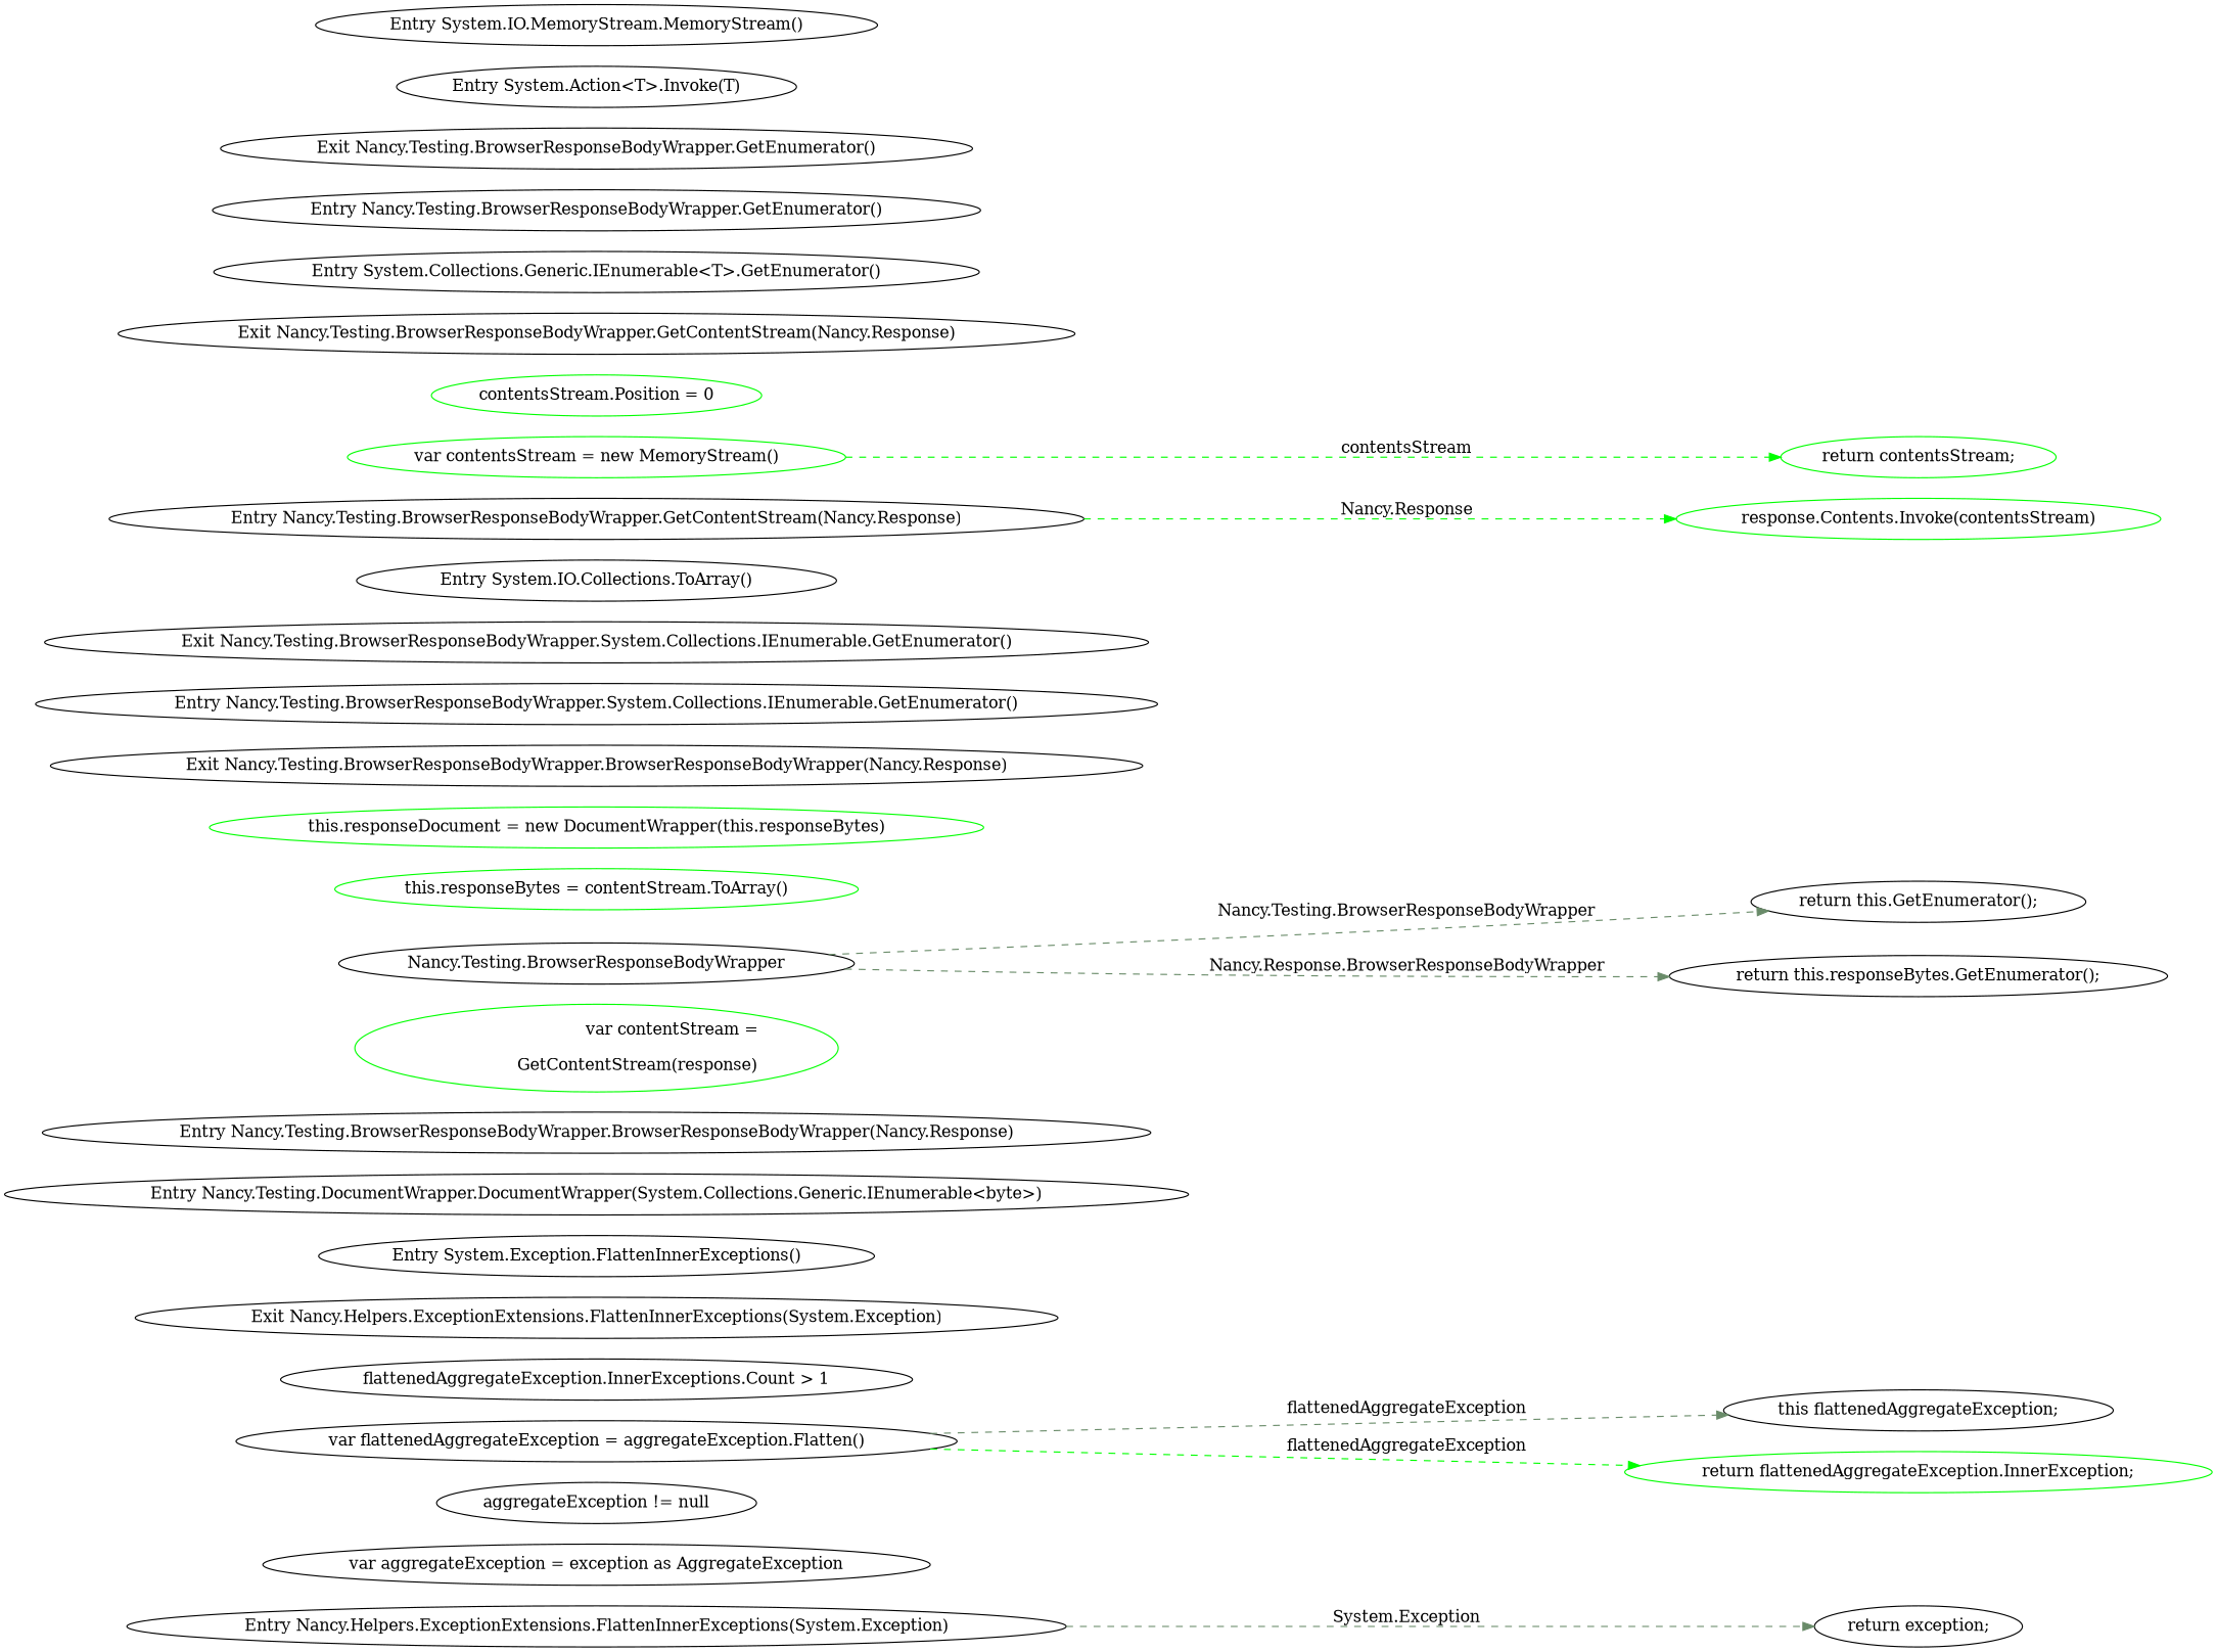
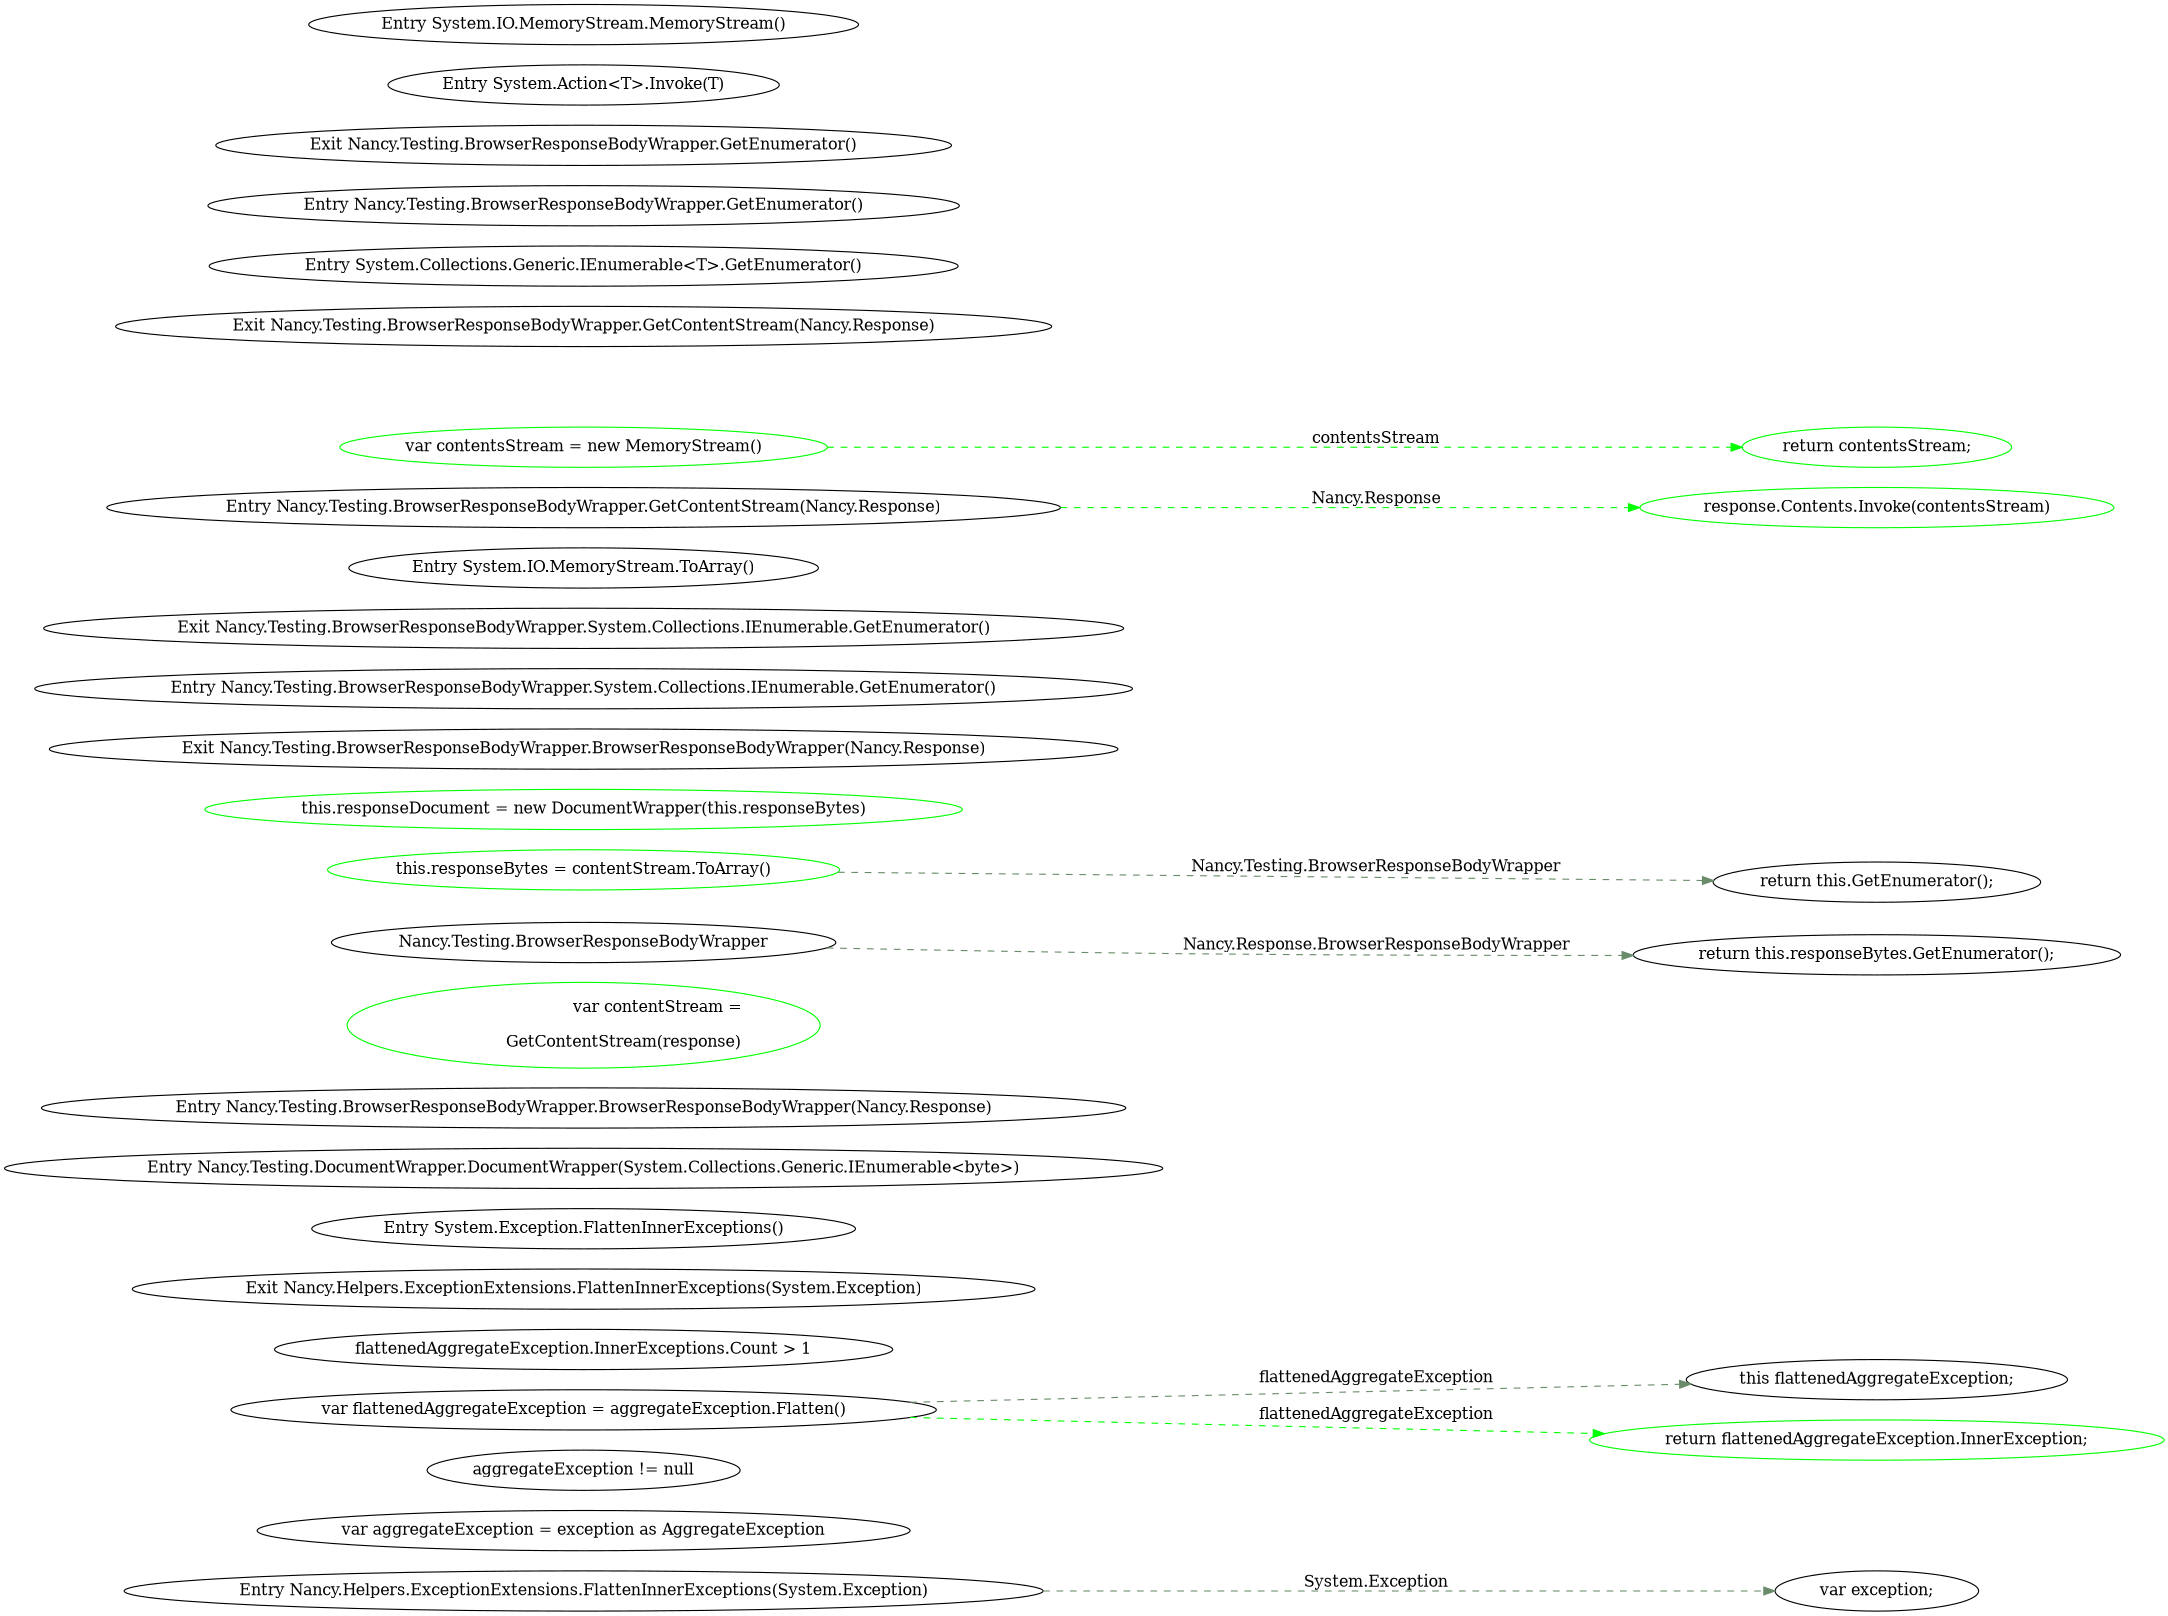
  digraph {
    rankdir=LR
    node [cluster="Nancy.Helpers.ExceptionExtensions.FlattenInnerExceptions(System.Exception)" span="0-0" file="ExceptionExtensionsFixture.cs"]
    edge [color=darkseagreen4 style=dashed]
    n1 [label="Entry Nancy.Helpers.ExceptionExtensions.FlattenInnerExceptions(System.Exception)" span="6-6" file=""]
-   n2 [label="return exception;" span="28-28" file=""]
+   n2 [label="var exception;" span="28-28" file=""]
    n3 [label="var aggregateException = exception as AggregateException" span="8-8" file=""]
    n4 [label="aggregateException != null" span="9-9" file=""]
    n5 [label="var flattenedAggregateException = aggregateException.Flatten()" span="11-11" file=""]
    n6 [label="this flattenedAggregateException;" span="17-17" file=""]
    n7 [color=green community=0 label="return flattenedAggregateException.InnerException;" prediction=0 span="20-20" file=""]
    n8 [label="flattenedAggregateException.InnerExceptions.Count > 1" span="15-15" file=""]
    n9 [label="Exit Nancy.Helpers.ExceptionExtensions.FlattenInnerExceptions(System.Exception)" span="6-6" file=""]
    n10 [cluster="System.Exception.FlattenInnerExceptions()" label="Entry System.Exception.FlattenInnerExceptions()" span="6-6" file=""]
    n11 [cluster="Nancy.Testing.DocumentWrapper.DocumentWrapper(System.Collections.Generic.IEnumerable<byte>)" label="Entry Nancy.Testing.DocumentWrapper.DocumentWrapper(System.Collections.Generic.IEnumerable<byte>)" span="18-18"]
    n12 [cluster="Nancy.Testing.BrowserResponseBodyWrapper.BrowserResponseBodyWrapper(Nancy.Response)" label="Entry Nancy.Testing.BrowserResponseBodyWrapper.BrowserResponseBodyWrapper(Nancy.Response)" span="14-14"]
    n13 [cluster="Nancy.Testing.BrowserResponseBodyWrapper.BrowserResponseBodyWrapper(Nancy.Response)" color=green community=0 label="var contentStream =\r\n                GetContentStream(response)" prediction=1 span="16-17"]
    n14 [cluster="Nancy.Testing.BrowserResponseBodyWrapper.BrowserResponseBodyWrapper(Nancy.Response)" color=green community=0 label="this.responseBytes = contentStream.ToArray()" prediction=2 span="19-19"]
    n15 [cluster="Nancy.Testing.BrowserResponseBodyWrapper.BrowserResponseBodyWrapper(Nancy.Response)" color=green community=0 label="this.responseDocument = new DocumentWrapper(this.responseBytes)" prediction=3 span="20-20"]
    n16 [cluster="Nancy.Testing.BrowserResponseBodyWrapper.BrowserResponseBodyWrapper(Nancy.Response)" label="Exit Nancy.Testing.BrowserResponseBodyWrapper.BrowserResponseBodyWrapper(Nancy.Response)" span="14-14"]
    n17 [cluster="Nancy.Testing.BrowserResponseBodyWrapper.System.Collections.IEnumerable.GetEnumerator()" label="Entry Nancy.Testing.BrowserResponseBodyWrapper.System.Collections.IEnumerable.GetEnumerator()" span="54-54"]
    n18 [cluster="Nancy.Testing.BrowserResponseBodyWrapper.System.Collections.IEnumerable.GetEnumerator()" label="return this.GetEnumerator();" span="56-56"]
    n19 [cluster="Nancy.Testing.BrowserResponseBodyWrapper.System.Collections.IEnumerable.GetEnumerator()" label="Exit Nancy.Testing.BrowserResponseBodyWrapper.System.Collections.IEnumerable.GetEnumerator()" span="54-54"]
-   n20 [cluster="System.IO.MemoryStream.ToArray()" label="Entry System.IO.Collections.ToArray()"]
+   n20 [cluster="System.IO.MemoryStream.ToArray()" label="Entry System.IO.MemoryStream.ToArray()"]
    n21 [cluster="Nancy.Testing.BrowserResponseBodyWrapper.GetContentStream(Nancy.Response)" label="Entry Nancy.Testing.BrowserResponseBodyWrapper.GetContentStream(Nancy.Response)" span="23-23"]
    n22 [cluster="Nancy.Testing.BrowserResponseBodyWrapper.GetContentStream(Nancy.Response)" color=green community=0 label="response.Contents.Invoke(contentsStream)" prediction=5 span="26-26"]
    n23 [cluster="Nancy.Testing.BrowserResponseBodyWrapper.GetContentStream(Nancy.Response)" color=green community=0 label="var contentsStream = new MemoryStream()" prediction=4 span="25-25"]
    n24 [cluster="Nancy.Testing.BrowserResponseBodyWrapper.GetContentStream(Nancy.Response)" color=green community=0 label="return contentsStream;" prediction=4 span="28-28"]
-   n25 [cluster="Nancy.Testing.BrowserResponseBodyWrapper.GetContentStream(Nancy.Response)" color=green community=0 label="contentsStream.Position = 0" prediction=6 span="27-27"]
    n26 [cluster="Nancy.Testing.BrowserResponseBodyWrapper.GetContentStream(Nancy.Response)" label="Exit Nancy.Testing.BrowserResponseBodyWrapper.GetContentStream(Nancy.Response)" span="23-23"]
    n27 [cluster="System.Collections.Generic.IEnumerable<T>.GetEnumerator()" label="Entry System.Collections.Generic.IEnumerable<T>.GetEnumerator()"]
    n28 [cluster="Nancy.Testing.BrowserResponseBodyWrapper.GetEnumerator()" label="Entry Nancy.Testing.BrowserResponseBodyWrapper.GetEnumerator()" span="45-45"]
    n29 [cluster="Nancy.Testing.BrowserResponseBodyWrapper.GetEnumerator()" label="return this.responseBytes.GetEnumerator();" span="47-47"]
    n30 [cluster="Nancy.Testing.BrowserResponseBodyWrapper.GetEnumerator()" label="Exit Nancy.Testing.BrowserResponseBodyWrapper.GetEnumerator()" span="45-45"]
    n31 [cluster="System.Action<T>.Invoke(T)" label="Entry System.Action<T>.Invoke(T)"]
    n32 [cluster="System.IO.MemoryStream.MemoryStream()" label="Entry System.IO.MemoryStream.MemoryStream()"]
    n33 [label="Nancy.Testing.BrowserResponseBodyWrapper" cluster="" span=""]
    n1 -> n2 [label="System.Exception"]
    n5 -> n6 [label=flattenedAggregateException]
    n5 -> n7 [color=green label=flattenedAggregateException]
    n21 -> n22 [color=green label="Nancy.Response"]
    n23 -> n24 [color=green label=contentsStream]
-   n33 -> n18 [label="Nancy.Testing.BrowserResponseBodyWrapper"]
+   n14 -> n18 [label="Nancy.Testing.BrowserResponseBodyWrapper"]
    n33 -> n29 [label="Nancy.Response.BrowserResponseBodyWrapper"]
  }
